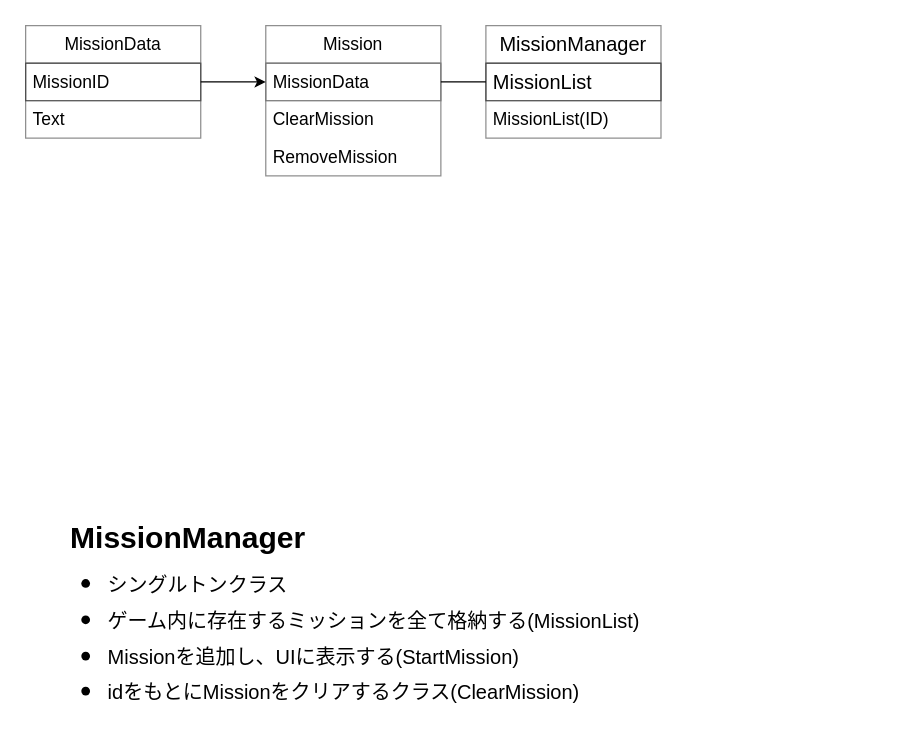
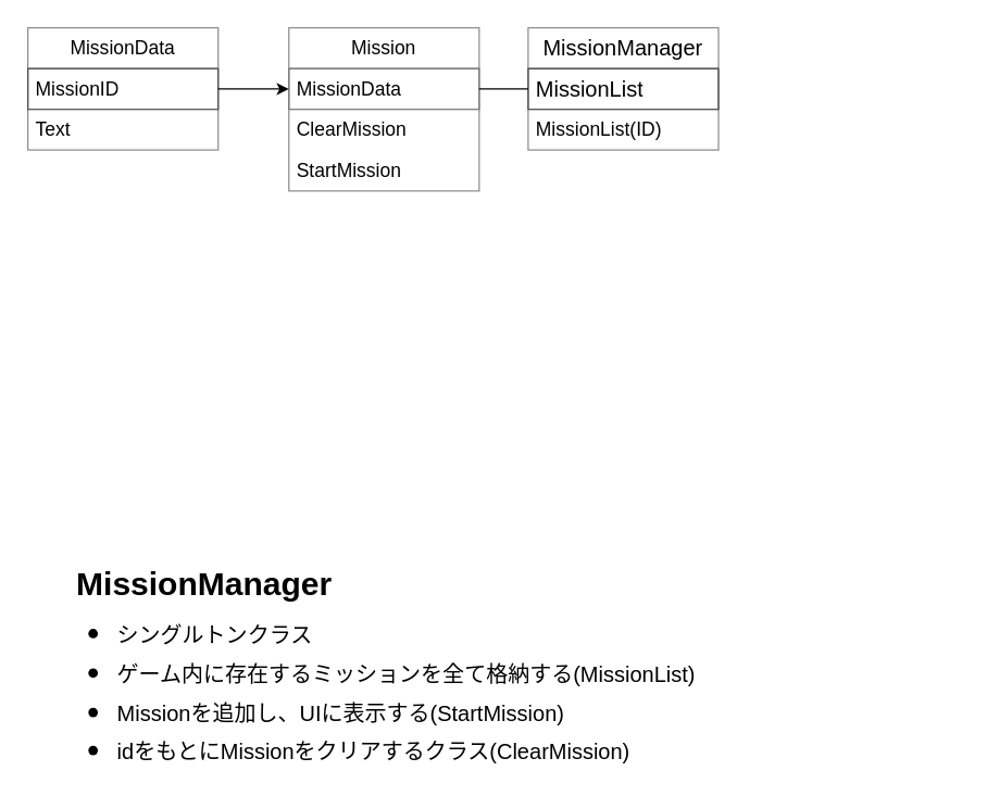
  <mxCell id="0" />
  <mxCell id="1" parent="0" />
  <mxCell id="2" value="MissionManager" style="text;strokeColor=none;fillColor=none;html=1;fontSize=24;fontStyle=1;verticalAlign=middle;align=left;" parent="1" vertex="1"><mxGeometry x="54" y="410" width="100" height="40" as="geometry" /></mxCell>
  <mxCell id="3" value="&lt;ul&gt;&lt;li style=&quot;&quot;&gt;&lt;font style=&quot;font-size: 16px;&quot;&gt;シングルトンクラス&lt;/font&gt;&lt;/li&gt;&lt;li style=&quot;&quot;&gt;&lt;font style=&quot;font-size: 16px;&quot;&gt;ゲーム内に存在するミッションを全て格納する(MissionList)&lt;/font&gt;&lt;/li&gt;&lt;li style=&quot;&quot;&gt;&lt;span style=&quot;font-size: 16px;&quot;&gt;Missionを追加し、UIに表示する(StartMission)&lt;/span&gt;&lt;/li&gt;&lt;li style=&quot;&quot;&gt;&lt;span style=&quot;font-size: 16px;&quot;&gt;idをもとにMissionをクリアするクラス(ClearMission)&lt;/span&gt;&lt;/li&gt;&lt;/ul&gt;" style="text;strokeColor=none;fillColor=none;html=1;whiteSpace=wrap;verticalAlign=top;overflow=hidden;fontSize=24;align=left;labelPosition=center;verticalLabelPosition=middle;horizontal=1;" parent="1" vertex="1"><mxGeometry y="420" width="660" height="144" as="geometry" x="44" /></mxCell>
  <mxCell id="4" value="MissionManager" style="swimlane;fontStyle=0;childLayout=stackLayout;horizontal=1;startSize=30;horizontalStack=0;resizeParent=1;resizeParentMax=0;resizeLast=0;collapsible=1;marginBottom=0;whiteSpace=wrap;html=1;strokeColor=#8F8F8F;fontSize=16;" parent="1" vertex="1"><mxGeometry x="388" y="20" width="140" height="90" as="geometry" /></mxCell>
  <mxCell id="5" value="MissionList" style="text;strokeColor=#4A4A4A;fillColor=none;align=left;verticalAlign=middle;spacingLeft=4;spacingRight=4;overflow=hidden;points=[[0,0.5],[1,0.5]];portConstraint=eastwest;rotatable=0;whiteSpace=wrap;html=1;fontSize=16;" parent="4" vertex="1"><mxGeometry y="30" width="140" height="30" as="geometry" /></mxCell>
  <mxCell id="6" value="MissionList(ID)" style="text;strokeColor=none;fillColor=none;align=left;verticalAlign=middle;spacingLeft=4;spacingRight=4;overflow=hidden;points=[[0,0.5],[1,0.5]];portConstraint=eastwest;rotatable=0;whiteSpace=wrap;html=1;fontSize=14;" parent="4" vertex="1"><mxGeometry y="60" width="140" height="30" as="geometry" /></mxCell>
  <mxCell id="7" value="Mission" style="swimlane;fontStyle=0;childLayout=stackLayout;horizontal=1;startSize=30;horizontalStack=0;resizeParent=1;resizeParentMax=0;resizeLast=0;collapsible=1;marginBottom=0;whiteSpace=wrap;html=1;strokeColor=#8F8F8F;fontSize=14;" parent="1" vertex="1"><mxGeometry x="212" y="20" width="140" height="120" as="geometry" /></mxCell>
  <mxCell id="8" value="MissionData" style="text;strokeColor=#787878;fillColor=none;align=left;verticalAlign=middle;spacingLeft=4;spacingRight=4;overflow=hidden;points=[[0,0.5],[1,0.5]];portConstraint=eastwest;rotatable=0;whiteSpace=wrap;html=1;fontSize=14;" parent="7" vertex="1"><mxGeometry y="30" width="140" height="30" as="geometry" /></mxCell>
  <mxCell id="9" value="ClearMission" style="text;strokeColor=none;fillColor=none;align=left;verticalAlign=middle;spacingLeft=4;spacingRight=4;overflow=hidden;points=[[0,0.5],[1,0.5]];portConstraint=eastwest;rotatable=0;whiteSpace=wrap;html=1;fontSize=14;" parent="7" vertex="1"><mxGeometry y="60" width="140" height="30" as="geometry" /></mxCell>
- <mxCell id="10" value="RemoveMission" style="text;strokeColor=none;fillColor=none;align=left;verticalAlign=middle;spacingLeft=4;spacingRight=4;overflow=hidden;points=[[0,0.5],[1,0.5]];portConstraint=eastwest;rotatable=0;whiteSpace=wrap;html=1;fontSize=14;" vertex="1" parent="7"><mxGeometry y="90" width="140" height="30" as="geometry" /></mxCell>
+ <mxCell id="10" value="StartMission" style="text;strokeColor=none;fillColor=none;align=left;verticalAlign=middle;spacingLeft=4;spacingRight=4;overflow=hidden;points=[[0,0.5],[1,0.5]];portConstraint=eastwest;rotatable=0;whiteSpace=wrap;html=1;fontSize=14;" vertex="1" parent="7"><mxGeometry y="90" width="140" height="30" as="geometry" /></mxCell>
  <mxCell id="11" value="" style="endArrow=none;html=1;rounded=0;fontSize=14;exitX=1;exitY=0.5;exitDx=0;exitDy=0;entryX=0;entryY=0.5;entryDx=0;entryDy=0;" parent="1" source="8" target="5" edge="1"><mxGeometry width="50" height="50" relative="1" as="geometry"><mxPoint x="428" y="302" as="sourcePoint" /><mxPoint x="478" y="252" as="targetPoint" /></mxGeometry></mxCell>
  <mxCell id="12" value="MissionData" style="swimlane;fontStyle=0;childLayout=stackLayout;horizontal=1;startSize=30;horizontalStack=0;resizeParent=1;resizeParentMax=0;resizeLast=0;collapsible=1;marginBottom=0;whiteSpace=wrap;html=1;strokeColor=#8F8F8F;fontSize=14;" vertex="1" parent="1"><mxGeometry x="20" y="20" width="140" height="90" as="geometry" /></mxCell>
  <mxCell id="13" value="MissionID" style="text;strokeColor=#4F4F4F;fillColor=none;align=left;verticalAlign=middle;spacingLeft=4;spacingRight=4;overflow=hidden;points=[[0,0.5],[1,0.5]];portConstraint=eastwest;rotatable=0;whiteSpace=wrap;html=1;fontSize=14;" vertex="1" parent="12"><mxGeometry y="30" width="140" height="30" as="geometry" /></mxCell>
  <mxCell id="14" value="Text" style="text;strokeColor=none;fillColor=none;align=left;verticalAlign=middle;spacingLeft=4;spacingRight=4;overflow=hidden;points=[[0,0.5],[1,0.5]];portConstraint=eastwest;rotatable=0;whiteSpace=wrap;html=1;fontSize=14;" vertex="1" parent="12"><mxGeometry y="60" width="140" height="30" as="geometry" /></mxCell>
  <mxCell id="15" value="" style="endArrow=classic;html=1;rounded=0;exitX=1;exitY=0.5;exitDx=0;exitDy=0;entryX=0;entryY=0.5;entryDx=0;entryDy=0;" edge="1" parent="1" source="13" target="8"><mxGeometry width="50" height="50" relative="1" as="geometry"><mxPoint x="428" y="110" as="sourcePoint" /><mxPoint x="478" y="60" as="targetPoint" /></mxGeometry></mxCell>
